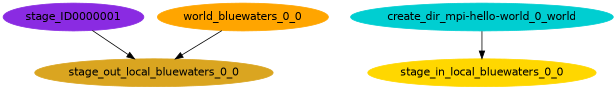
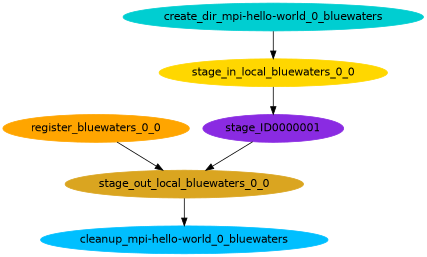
  digraph {
    fontname="DejaVu Sans"
    node [fontname="DejaVu Sans" shape=ellipse style=filled]
    edge [arrowhead=normal arrowsize=1.0 fontname="DejaVu Sans"]
    n1 [color=blueviolet label=stage_ID0000001]
    n2 [color=goldenrod label=stage_out_local_bluewaters_0_0]
-   n4 [color=orange label=world_bluewaters_0_0]
-   n5 [color=darkturquoise label="create_dir_mpi-hello-world_0_world"]
+   n3 [color=deepskyblue label="cleanup_mpi-hello-world_0_bluewaters"]
+   n4 [color=orange label=register_bluewaters_0_0]
+   n5 [color=darkturquoise label="create_dir_mpi-hello-world_0_bluewaters"]
    n6 [color=gold label=stage_in_local_bluewaters_0_0]
    n1 -> n2
+   n2 -> n3
    n4 -> n2
    n5 -> n6
+   n6 -> n1
  }
